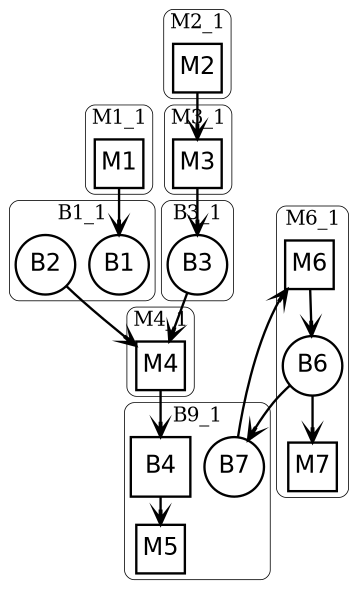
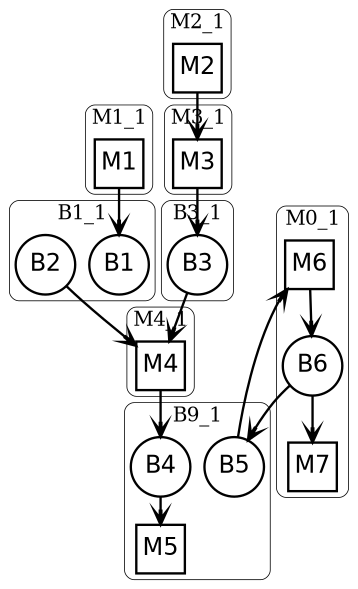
  digraph {
    rankdir=TB
    style=rounded
    node [fontname=helvetica fontsize=30 penwidth=3 shape=square]
    edge [arrowhead=open arrowsize=1.8 minlen=1.1 penwidth=3]
    M1
    B1 [fixedsize=true shape=circle width=1.05]
    B2 [fixedsize=true shape=circle width=1.05]
    M2
    M3
    B3 [fixedsize=true shape=circle width=1.05]
    M4
-   B4 [fixedsize=true width=1.05]
+   B4 [fixedsize=true shape=circle width=1.05]
    M5
-   B5 [fixedsize=true shape=circle width=1.05 label=B7]
+   B5 [fixedsize=true shape=circle width=1.05]
    M6
    B6 [fixedsize=true shape=circle width=1.05]
    M7
    subgraph cluster_1 {
      fontsize=25
      label=M1_1
      M1
    }
    subgraph cluster_2 {
      fontsize=25
      label=B1_1
      B1
      B2
    }
    subgraph cluster_3 {
      fontsize=25
      label=M2_1
      M2
    }
    subgraph cluster_4 {
      fontsize=25
      label=M3_1
      M3
    }
    subgraph cluster_5 {
      fontsize=25
      label=B3_1
      B3
    }
    subgraph cluster_6 {
      fontsize=25
      label=M4_1
      M4
    }
    subgraph cluster_7 {
      fontsize=25
      label=B9_1
      B4
      M5
      B5
    }
    subgraph cluster_8 {
      fontsize=25
-     label=M6_1
+     label=M0_1
      M6
      B6
      M7
    }
    M1 -> B1
    B2 -> M4
    M2 -> M3
    M3 -> B3
    B3 -> M4
    M4 -> B4
    B4 -> M5
    B5 -> M6
    M6 -> B6
    B6 -> B5
    B6 -> M7
  }
